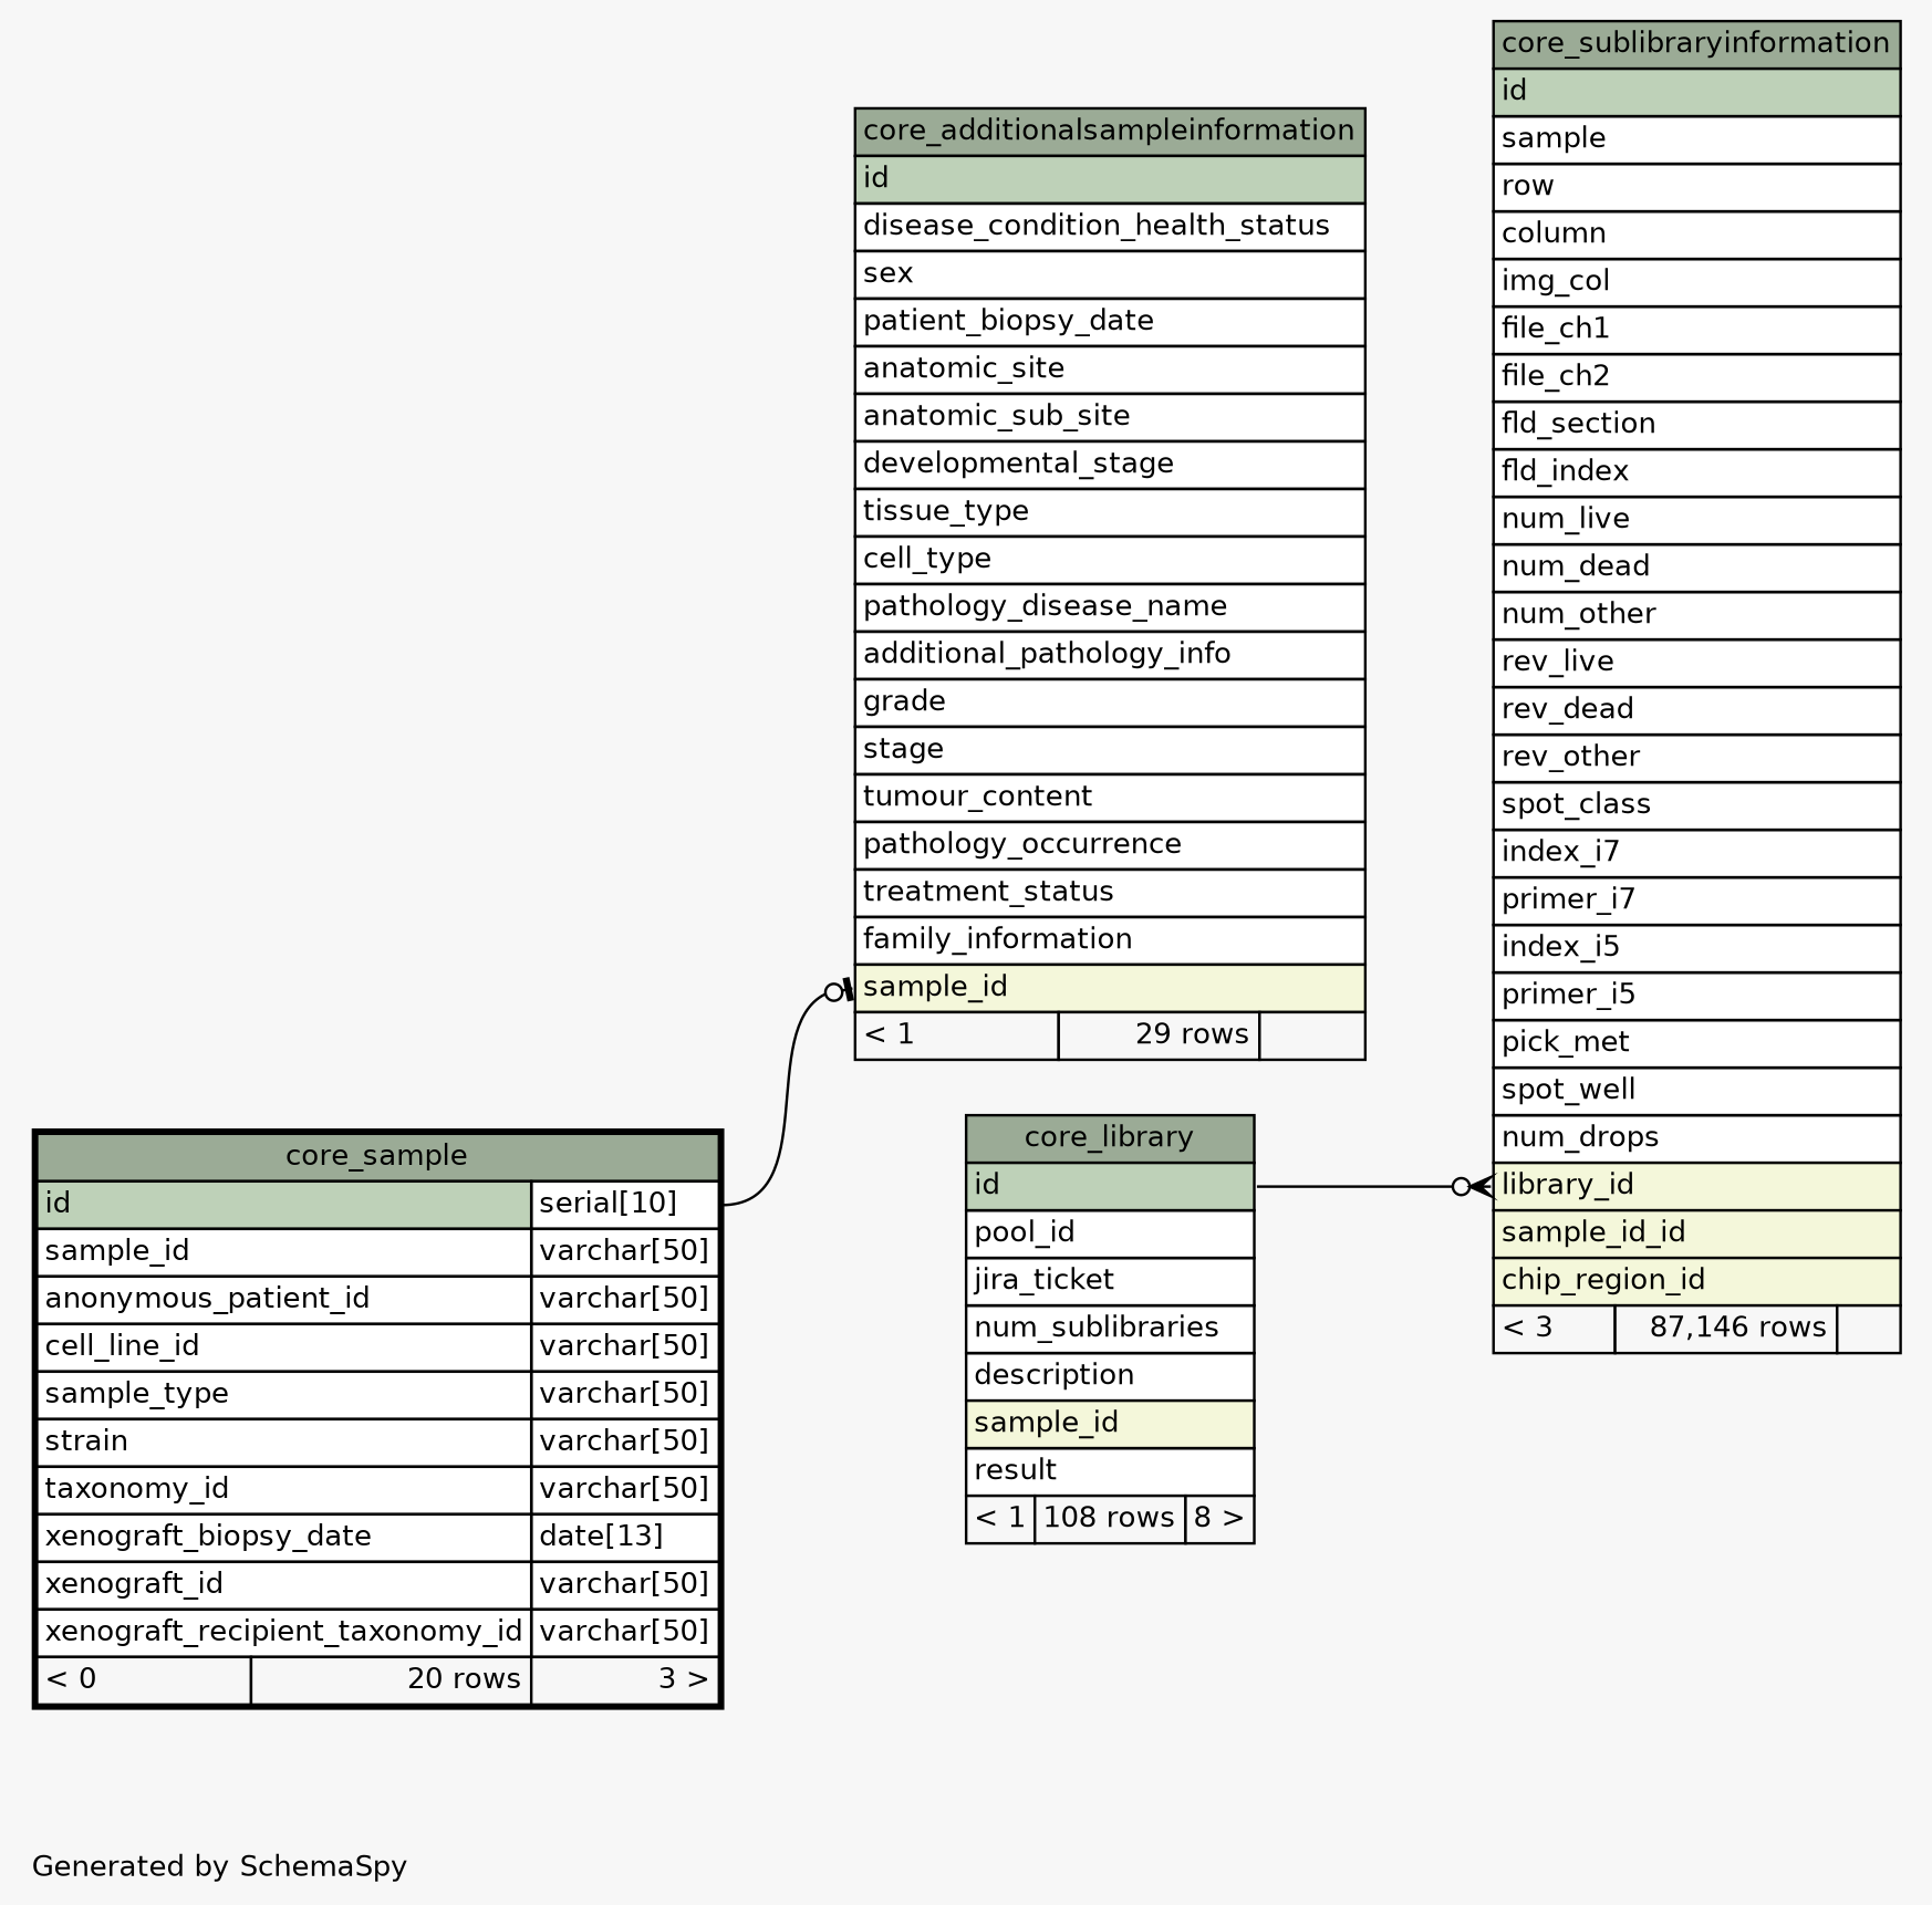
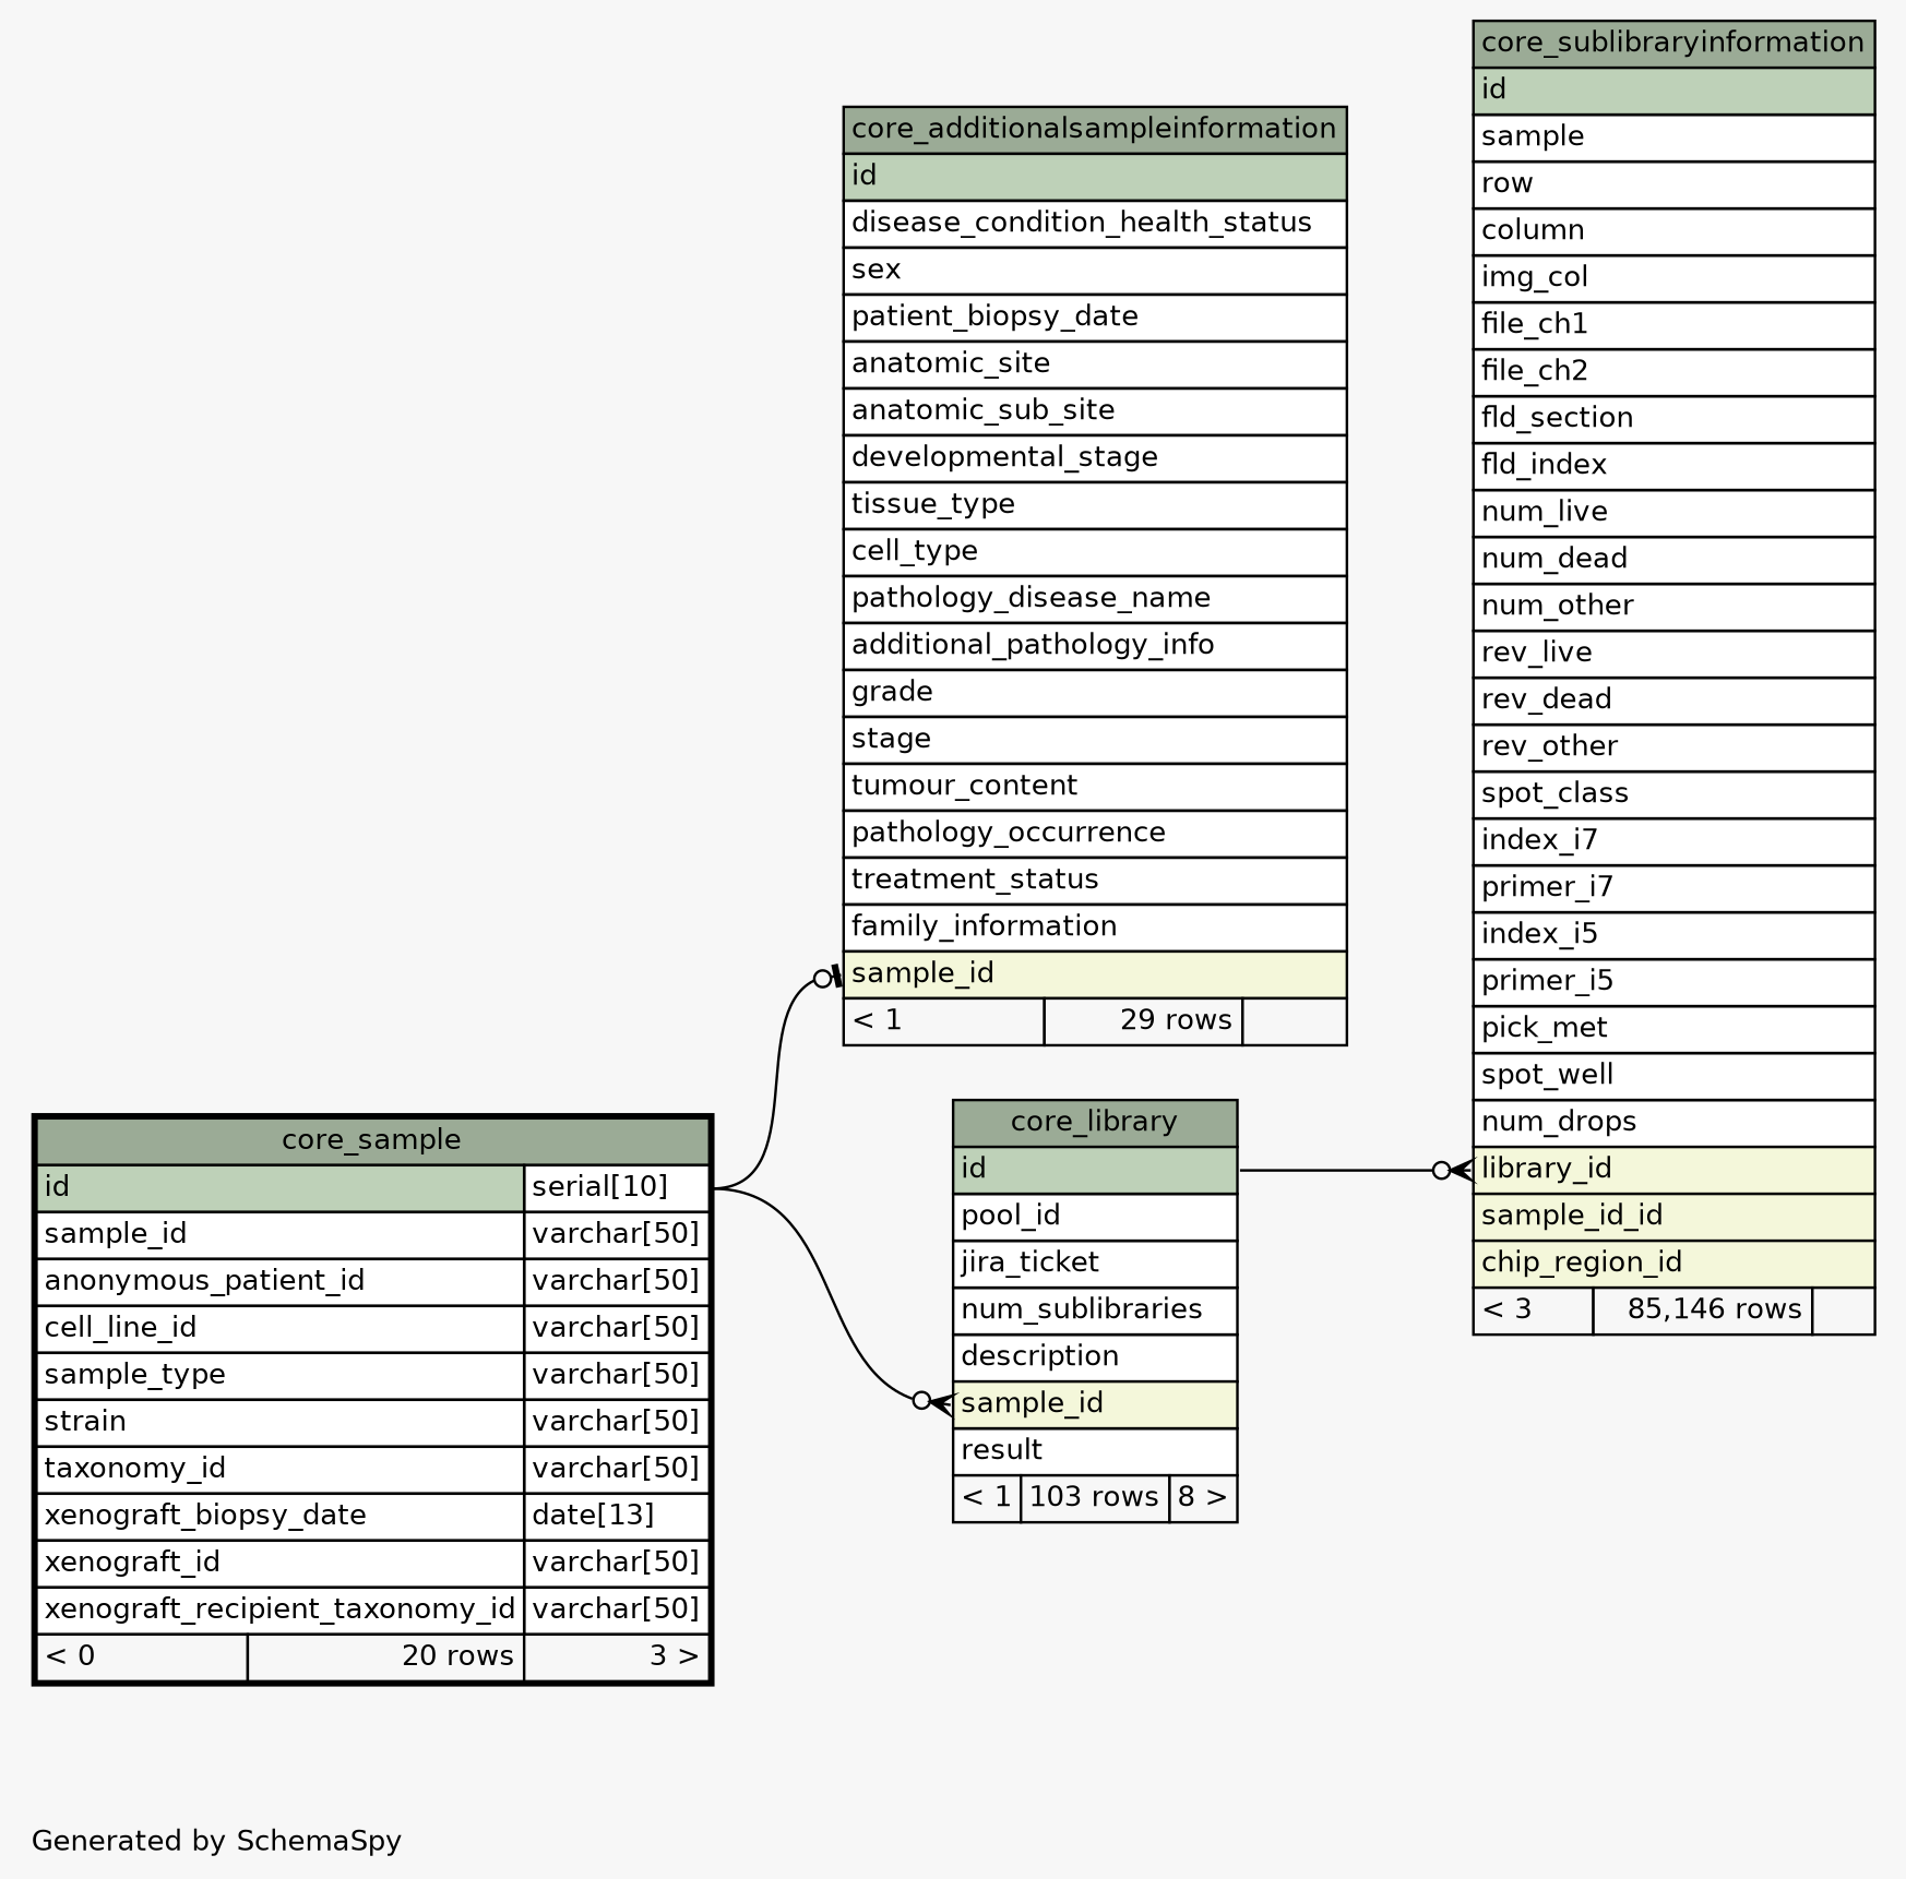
  digraph {
    bgcolor="#f7f7f7"
    fontname=Helvetica
    fontsize=11
    label="\nGenerated by SchemaSpy"
    labeljust=l
    nodesep=0.18
    rankdir=RL
    ranksep=0.46
    node [fontname=Helvetica fontsize=11 shape=plaintext]
    edge [arrowhead=none arrowsize=0.8 arrowtail=crowodot dir=back headport="id.type:e" tailport="sample_id:w"]
    n1 [label=<     <TABLE BORDER="0" CELLBORDER="1" CELLSPACING="0" BGCOLOR="#ffffff">       <TR><TD COLSPAN="3" BGCOLOR="#9bab96" ALIGN="CENTER">core_additionalsampleinformation</TD></TR>       <TR><TD PORT="id" COLSPAN="3" BGCOLOR="#bed1b8" ALIGN="LEFT">id</TD></TR>       <TR><TD PORT="disease_condition_health_status" COLSPAN="3" ALIGN="LEFT">disease_condition_health_status</TD></TR>       <TR><TD PORT="sex" COLSPAN="3" ALIGN="LEFT">sex</TD></TR>       <TR><TD PORT="patient_biopsy_date" COLSPAN="3" ALIGN="LEFT">patient_biopsy_date</TD></TR>       <TR><TD PORT="anatomic_site" COLSPAN="3" ALIGN="LEFT">anatomic_site</TD></TR>       <TR><TD PORT="anatomic_sub_site" COLSPAN="3" ALIGN="LEFT">anatomic_sub_site</TD></TR>       <TR><TD PORT="developmental_stage" COLSPAN="3" ALIGN="LEFT">developmental_stage</TD></TR>       <TR><TD PORT="tissue_type" COLSPAN="3" ALIGN="LEFT">tissue_type</TD></TR>       <TR><TD PORT="cell_type" COLSPAN="3" ALIGN="LEFT">cell_type</TD></TR>       <TR><TD PORT="pathology_disease_name" COLSPAN="3" ALIGN="LEFT">pathology_disease_name</TD></TR>       <TR><TD PORT="additional_pathology_info" COLSPAN="3" ALIGN="LEFT">additional_pathology_info</TD></TR>       <TR><TD PORT="grade" COLSPAN="3" ALIGN="LEFT">grade</TD></TR>       <TR><TD PORT="stage" COLSPAN="3" ALIGN="LEFT">stage</TD></TR>       <TR><TD PORT="tumour_content" COLSPAN="3" ALIGN="LEFT">tumour_content</TD></TR>       <TR><TD PORT="pathology_occurrence" COLSPAN="3" ALIGN="LEFT">pathology_occurrence</TD></TR>       <TR><TD PORT="treatment_status" COLSPAN="3" ALIGN="LEFT">treatment_status</TD></TR>       <TR><TD PORT="family_information" COLSPAN="3" ALIGN="LEFT">family_information</TD></TR>       <TR><TD PORT="sample_id" COLSPAN="3" BGCOLOR="#f4f7da" ALIGN="LEFT">sample_id</TD></TR>       <TR><TD ALIGN="LEFT" BGCOLOR="#f7f7f7">&lt; 1</TD><TD ALIGN="RIGHT" BGCOLOR="#f7f7f7">29 rows</TD><TD ALIGN="RIGHT" BGCOLOR="#f7f7f7">  </TD></TR>     </TABLE>>]
    n2 [label=<     <TABLE BORDER="2" CELLBORDER="1" CELLSPACING="0" BGCOLOR="#ffffff">       <TR><TD COLSPAN="3" BGCOLOR="#9bab96" ALIGN="CENTER">core_sample</TD></TR>       <TR><TD PORT="id" COLSPAN="2" BGCOLOR="#bed1b8" ALIGN="LEFT">id</TD><TD PORT="id.type" ALIGN="LEFT">serial[10]</TD></TR>       <TR><TD PORT="sample_id" COLSPAN="2" ALIGN="LEFT">sample_id</TD><TD PORT="sample_id.type" ALIGN="LEFT">varchar[50]</TD></TR>       <TR><TD PORT="anonymous_patient_id" COLSPAN="2" ALIGN="LEFT">anonymous_patient_id</TD><TD PORT="anonymous_patient_id.type" ALIGN="LEFT">varchar[50]</TD></TR>       <TR><TD PORT="cell_line_id" COLSPAN="2" ALIGN="LEFT">cell_line_id</TD><TD PORT="cell_line_id.type" ALIGN="LEFT">varchar[50]</TD></TR>       <TR><TD PORT="sample_type" COLSPAN="2" ALIGN="LEFT">sample_type</TD><TD PORT="sample_type.type" ALIGN="LEFT">varchar[50]</TD></TR>       <TR><TD PORT="strain" COLSPAN="2" ALIGN="LEFT">strain</TD><TD PORT="strain.type" ALIGN="LEFT">varchar[50]</TD></TR>       <TR><TD PORT="taxonomy_id" COLSPAN="2" ALIGN="LEFT">taxonomy_id</TD><TD PORT="taxonomy_id.type" ALIGN="LEFT">varchar[50]</TD></TR>       <TR><TD PORT="xenograft_biopsy_date" COLSPAN="2" ALIGN="LEFT">xenograft_biopsy_date</TD><TD PORT="xenograft_biopsy_date.type" ALIGN="LEFT">date[13]</TD></TR>       <TR><TD PORT="xenograft_id" COLSPAN="2" ALIGN="LEFT">xenograft_id</TD><TD PORT="xenograft_id.type" ALIGN="LEFT">varchar[50]</TD></TR>       <TR><TD PORT="xenograft_recipient_taxonomy_id" COLSPAN="2" ALIGN="LEFT">xenograft_recipient_taxonomy_id</TD><TD PORT="xenograft_recipient_taxonomy_id.type" ALIGN="LEFT">varchar[50]</TD></TR>       <TR><TD ALIGN="LEFT" BGCOLOR="#f7f7f7">&lt; 0</TD><TD ALIGN="RIGHT" BGCOLOR="#f7f7f7">20 rows</TD><TD ALIGN="RIGHT" BGCOLOR="#f7f7f7">3 &gt;</TD></TR>     </TABLE>>]
-   n3 [label=<     <TABLE BORDER="0" CELLBORDER="1" CELLSPACING="0" BGCOLOR="#ffffff">       <TR><TD COLSPAN="3" BGCOLOR="#9bab96" ALIGN="CENTER">core_library</TD></TR>       <TR><TD PORT="id" COLSPAN="3" BGCOLOR="#bed1b8" ALIGN="LEFT">id</TD></TR>       <TR><TD PORT="pool_id" COLSPAN="3" ALIGN="LEFT">pool_id</TD></TR>       <TR><TD PORT="jira_ticket" COLSPAN="3" ALIGN="LEFT">jira_ticket</TD></TR>       <TR><TD PORT="num_sublibraries" COLSPAN="3" ALIGN="LEFT">num_sublibraries</TD></TR>       <TR><TD PORT="description" COLSPAN="3" ALIGN="LEFT">description</TD></TR>       <TR><TD PORT="sample_id" COLSPAN="3" BGCOLOR="#f4f7da" ALIGN="LEFT">sample_id</TD></TR>       <TR><TD PORT="result" COLSPAN="3" ALIGN="LEFT">result</TD></TR>       <TR><TD ALIGN="LEFT" BGCOLOR="#f7f7f7">&lt; 1</TD><TD ALIGN="RIGHT" BGCOLOR="#f7f7f7">108 rows</TD><TD ALIGN="RIGHT" BGCOLOR="#f7f7f7">8 &gt;</TD></TR>     </TABLE>>]
-   n4 [label=<     <TABLE BORDER="0" CELLBORDER="1" CELLSPACING="0" BGCOLOR="#ffffff">       <TR><TD COLSPAN="3" BGCOLOR="#9bab96" ALIGN="CENTER">core_sublibraryinformation</TD></TR>       <TR><TD PORT="id" COLSPAN="3" BGCOLOR="#bed1b8" ALIGN="LEFT">id</TD></TR>       <TR><TD PORT="sample" COLSPAN="3" ALIGN="LEFT">sample</TD></TR>       <TR><TD PORT="row" COLSPAN="3" ALIGN="LEFT">row</TD></TR>       <TR><TD PORT="column" COLSPAN="3" ALIGN="LEFT">column</TD></TR>       <TR><TD PORT="img_col" COLSPAN="3" ALIGN="LEFT">img_col</TD></TR>       <TR><TD PORT="file_ch1" COLSPAN="3" ALIGN="LEFT">file_ch1</TD></TR>       <TR><TD PORT="file_ch2" COLSPAN="3" ALIGN="LEFT">file_ch2</TD></TR>       <TR><TD PORT="fld_section" COLSPAN="3" ALIGN="LEFT">fld_section</TD></TR>       <TR><TD PORT="fld_index" COLSPAN="3" ALIGN="LEFT">fld_index</TD></TR>       <TR><TD PORT="num_live" COLSPAN="3" ALIGN="LEFT">num_live</TD></TR>       <TR><TD PORT="num_dead" COLSPAN="3" ALIGN="LEFT">num_dead</TD></TR>       <TR><TD PORT="num_other" COLSPAN="3" ALIGN="LEFT">num_other</TD></TR>       <TR><TD PORT="rev_live" COLSPAN="3" ALIGN="LEFT">rev_live</TD></TR>       <TR><TD PORT="rev_dead" COLSPAN="3" ALIGN="LEFT">rev_dead</TD></TR>       <TR><TD PORT="rev_other" COLSPAN="3" ALIGN="LEFT">rev_other</TD></TR>       <TR><TD PORT="spot_class" COLSPAN="3" ALIGN="LEFT">spot_class</TD></TR>       <TR><TD PORT="index_i7" COLSPAN="3" ALIGN="LEFT">index_i7</TD></TR>       <TR><TD PORT="primer_i7" COLSPAN="3" ALIGN="LEFT">primer_i7</TD></TR>       <TR><TD PORT="index_i5" COLSPAN="3" ALIGN="LEFT">index_i5</TD></TR>       <TR><TD PORT="primer_i5" COLSPAN="3" ALIGN="LEFT">primer_i5</TD></TR>       <TR><TD PORT="pick_met" COLSPAN="3" ALIGN="LEFT">pick_met</TD></TR>       <TR><TD PORT="spot_well" COLSPAN="3" ALIGN="LEFT">spot_well</TD></TR>       <TR><TD PORT="num_drops" COLSPAN="3" ALIGN="LEFT">num_drops</TD></TR>       <TR><TD PORT="library_id" COLSPAN="3" BGCOLOR="#f4f7da" ALIGN="LEFT">library_id</TD></TR>       <TR><TD PORT="sample_id_id" COLSPAN="3" BGCOLOR="#f4f7da" ALIGN="LEFT">sample_id_id</TD></TR>       <TR><TD PORT="chip_region_id" COLSPAN="3" BGCOLOR="#f4f7da" ALIGN="LEFT">chip_region_id</TD></TR>       <TR><TD ALIGN="LEFT" BGCOLOR="#f7f7f7">&lt; 3</TD><TD ALIGN="RIGHT" BGCOLOR="#f7f7f7">87,146 rows</TD><TD ALIGN="RIGHT" BGCOLOR="#f7f7f7">  </TD></TR>     </TABLE>>]
+   n3 [label=<     <TABLE BORDER="0" CELLBORDER="1" CELLSPACING="0" BGCOLOR="#ffffff">       <TR><TD COLSPAN="3" BGCOLOR="#9bab96" ALIGN="CENTER">core_library</TD></TR>       <TR><TD PORT="id" COLSPAN="3" BGCOLOR="#bed1b8" ALIGN="LEFT">id</TD></TR>       <TR><TD PORT="pool_id" COLSPAN="3" ALIGN="LEFT">pool_id</TD></TR>       <TR><TD PORT="jira_ticket" COLSPAN="3" ALIGN="LEFT">jira_ticket</TD></TR>       <TR><TD PORT="num_sublibraries" COLSPAN="3" ALIGN="LEFT">num_sublibraries</TD></TR>       <TR><TD PORT="description" COLSPAN="3" ALIGN="LEFT">description</TD></TR>       <TR><TD PORT="sample_id" COLSPAN="3" BGCOLOR="#f4f7da" ALIGN="LEFT">sample_id</TD></TR>       <TR><TD PORT="result" COLSPAN="3" ALIGN="LEFT">result</TD></TR>       <TR><TD ALIGN="LEFT" BGCOLOR="#f7f7f7">&lt; 1</TD><TD ALIGN="RIGHT" BGCOLOR="#f7f7f7">103 rows</TD><TD ALIGN="RIGHT" BGCOLOR="#f7f7f7">8 &gt;</TD></TR>     </TABLE>>]
+   n4 [label=<     <TABLE BORDER="0" CELLBORDER="1" CELLSPACING="0" BGCOLOR="#ffffff">       <TR><TD COLSPAN="3" BGCOLOR="#9bab96" ALIGN="CENTER">core_sublibraryinformation</TD></TR>       <TR><TD PORT="id" COLSPAN="3" BGCOLOR="#bed1b8" ALIGN="LEFT">id</TD></TR>       <TR><TD PORT="sample" COLSPAN="3" ALIGN="LEFT">sample</TD></TR>       <TR><TD PORT="row" COLSPAN="3" ALIGN="LEFT">row</TD></TR>       <TR><TD PORT="column" COLSPAN="3" ALIGN="LEFT">column</TD></TR>       <TR><TD PORT="img_col" COLSPAN="3" ALIGN="LEFT">img_col</TD></TR>       <TR><TD PORT="file_ch1" COLSPAN="3" ALIGN="LEFT">file_ch1</TD></TR>       <TR><TD PORT="file_ch2" COLSPAN="3" ALIGN="LEFT">file_ch2</TD></TR>       <TR><TD PORT="fld_section" COLSPAN="3" ALIGN="LEFT">fld_section</TD></TR>       <TR><TD PORT="fld_index" COLSPAN="3" ALIGN="LEFT">fld_index</TD></TR>       <TR><TD PORT="num_live" COLSPAN="3" ALIGN="LEFT">num_live</TD></TR>       <TR><TD PORT="num_dead" COLSPAN="3" ALIGN="LEFT">num_dead</TD></TR>       <TR><TD PORT="num_other" COLSPAN="3" ALIGN="LEFT">num_other</TD></TR>       <TR><TD PORT="rev_live" COLSPAN="3" ALIGN="LEFT">rev_live</TD></TR>       <TR><TD PORT="rev_dead" COLSPAN="3" ALIGN="LEFT">rev_dead</TD></TR>       <TR><TD PORT="rev_other" COLSPAN="3" ALIGN="LEFT">rev_other</TD></TR>       <TR><TD PORT="spot_class" COLSPAN="3" ALIGN="LEFT">spot_class</TD></TR>       <TR><TD PORT="index_i7" COLSPAN="3" ALIGN="LEFT">index_i7</TD></TR>       <TR><TD PORT="primer_i7" COLSPAN="3" ALIGN="LEFT">primer_i7</TD></TR>       <TR><TD PORT="index_i5" COLSPAN="3" ALIGN="LEFT">index_i5</TD></TR>       <TR><TD PORT="primer_i5" COLSPAN="3" ALIGN="LEFT">primer_i5</TD></TR>       <TR><TD PORT="pick_met" COLSPAN="3" ALIGN="LEFT">pick_met</TD></TR>       <TR><TD PORT="spot_well" COLSPAN="3" ALIGN="LEFT">spot_well</TD></TR>       <TR><TD PORT="num_drops" COLSPAN="3" ALIGN="LEFT">num_drops</TD></TR>       <TR><TD PORT="library_id" COLSPAN="3" BGCOLOR="#f4f7da" ALIGN="LEFT">library_id</TD></TR>       <TR><TD PORT="sample_id_id" COLSPAN="3" BGCOLOR="#f4f7da" ALIGN="LEFT">sample_id_id</TD></TR>       <TR><TD PORT="chip_region_id" COLSPAN="3" BGCOLOR="#f4f7da" ALIGN="LEFT">chip_region_id</TD></TR>       <TR><TD ALIGN="LEFT" BGCOLOR="#f7f7f7">&lt; 3</TD><TD ALIGN="RIGHT" BGCOLOR="#f7f7f7">85,146 rows</TD><TD ALIGN="RIGHT" BGCOLOR="#f7f7f7">  </TD></TR>     </TABLE>>]
    n1 -> n2 [arrowtail=teeodot]
+   n3 -> n2
    n4 -> n3 [headport="id:e" tailport="library_id:w"]
  }
